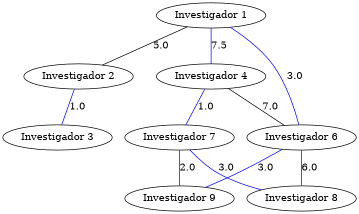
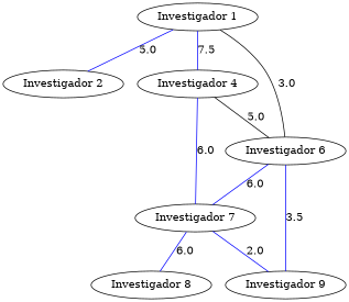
  strict graph {
    node [color=black]
    edge [color=blue]
    n1 [label="Investigador 1"]
    n2 [label="Investigador 2"]
    n3 [label="Investigador 4"]
    n4 [label="Investigador 6"]
-   n5 [label="Investigador 3"]
    n6 [label="Investigador 7"]
    n7 [label="Investigador 9"]
    n8 [label="Investigador 8"]
-   n1 -- n2 [color=black label=5.0]
+   n1 -- n2 [label=5.0]
    n1 -- n3 [label=7.5]
-   n1 -- n4 [label=3.0]
-   n2 -- n5 [label=1.0]
-   n3 -- n4 [color=black label=7.0]
-   n3 -- n6 [label=1.0]
-   n4 -- n8 [label=6.0]
-   n4 -- n7 [label=3.0]
+   n1 -- n4 [color=black label=3.0]
+   n3 -- n4 [color=black label=5.0]
+   n3 -- n6 [label=6.0]
+   n4 -- n6 [label=6.0]
+   n4 -- n7 [label=3.5]
    n6 -- n7 [label=2.0]
-   n6 -- n8 [label=3.0]
+   n6 -- n8 [label=6.0]
  }
